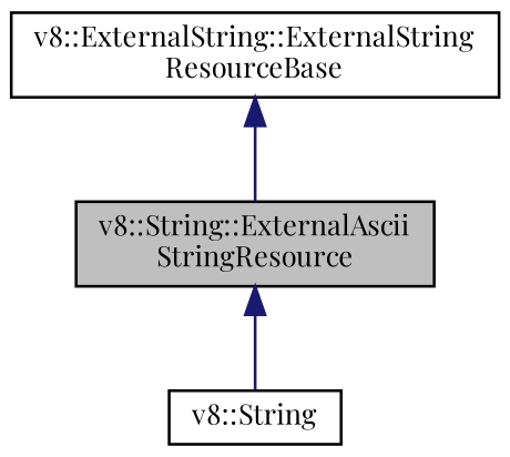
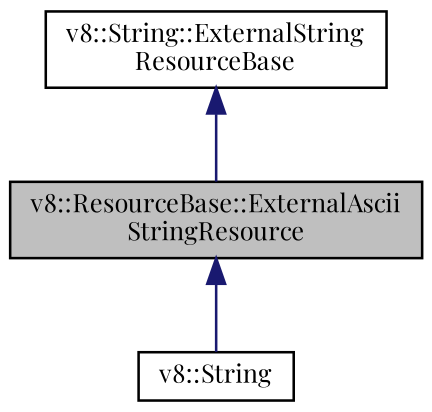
  digraph {
    fontname="Playfair Display"
    node [color=black fillcolor=white fontname="Playfair Display" fontsize=10 shape=record style=filled]
    edge [color=midnightblue dir=back fontname="Playfair Display" fontsize=10 labelfontname=Helvetica labelfontsize=10 style=solid]
-   n1 [fillcolor=grey75 fontcolor=black height=0.2 label="v8::String::ExternalAscii\lStringResource" width=0.4]
+   n1 [fillcolor=grey75 fontcolor=black height=0.2 label="v8::ResourceBase::ExternalAscii\lStringResource" width=0.4]
    n2 [height=0.2 label="v8::String" width=0.4]
-   n3 [height=0.2 label="v8::ExternalString::ExternalString\lResourceBase" width=0.4]
+   n3 [height=0.2 label="v8::String::ExternalString\lResourceBase" width=0.4]
    n1 -> n2
    n3 -> n1
  }
